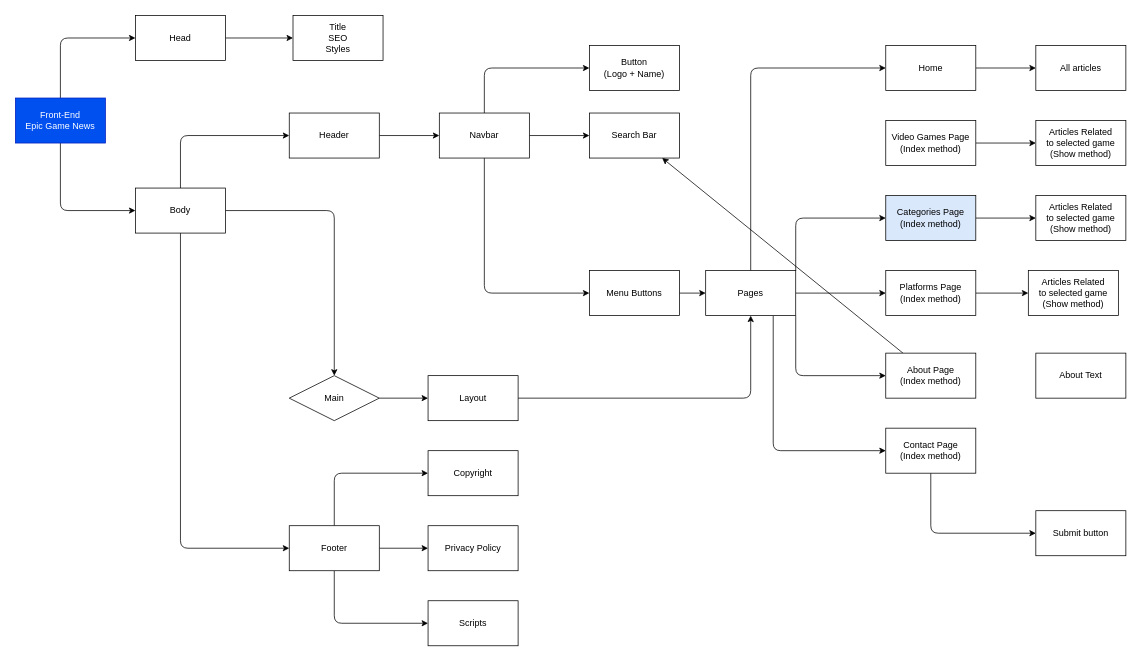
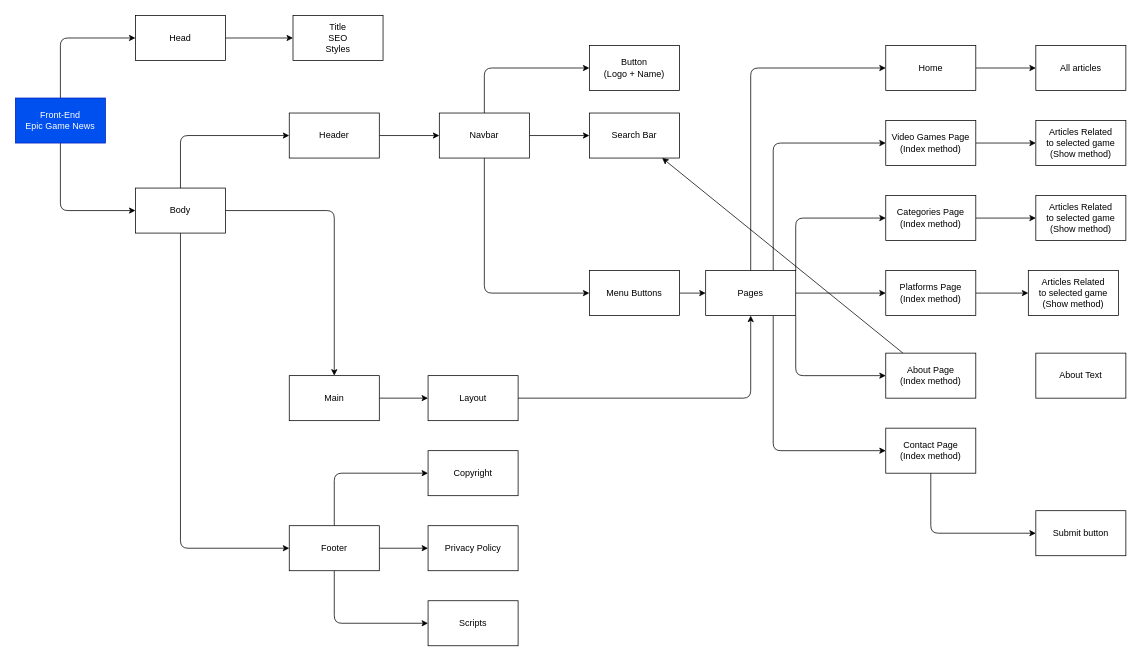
  <mxCell id="0" />
  <mxCell id="1" parent="0" />
  <mxCell id="2" value="" style="edgeStyle=none;html=1;" edge="1" parent="1" source="4" target="6"><mxGeometry relative="1" as="geometry"><Array as="points"><mxPoint x="80" y="50" /></Array></mxGeometry></mxCell>
  <mxCell id="3" style="edgeStyle=none;html=1;" edge="1" parent="1" source="4" target="10"><mxGeometry relative="1" as="geometry"><Array as="points"><mxPoint x="80" y="280" /></Array></mxGeometry></mxCell>
  <mxCell id="4" value="Front-End&lt;br&gt;Epic Game News" style="rounded=0;whiteSpace=wrap;html=1;fillColor=#0050ef;fontColor=#ffffff;strokeColor=#001DBC;" vertex="1" parent="1"><mxGeometry x="20" y="130" width="120" height="60" as="geometry" /></mxCell>
  <mxCell id="5" value="" style="edgeStyle=none;html=1;" edge="1" parent="1" source="6" target="11"><mxGeometry relative="1" as="geometry" /></mxCell>
  <mxCell id="6" value="Head" style="whiteSpace=wrap;html=1;rounded=0;" vertex="1" parent="1"><mxGeometry x="180" y="20" width="120" height="60" as="geometry" /></mxCell>
  <mxCell id="7" value="" style="edgeStyle=none;html=1;" edge="1" parent="1" source="10" target="13"><mxGeometry relative="1" as="geometry"><Array as="points"><mxPoint x="240" y="180" /></Array></mxGeometry></mxCell>
  <mxCell id="8" value="" style="edgeStyle=none;html=1;" edge="1" parent="1" source="10" target="15"><mxGeometry relative="1" as="geometry"><Array as="points"><mxPoint x="445" y="280" /></Array></mxGeometry></mxCell>
  <mxCell id="9" value="" style="edgeStyle=none;html=1;" edge="1" parent="1" source="10" target="19"><mxGeometry relative="1" as="geometry"><Array as="points"><mxPoint x="240" y="730" /></Array></mxGeometry></mxCell>
  <mxCell id="10" value="Body" style="whiteSpace=wrap;html=1;rounded=0;" vertex="1" parent="1"><mxGeometry x="180" y="250" width="120" height="60" as="geometry" /></mxCell>
  <mxCell id="11" value="Title&lt;br&gt;SEO&lt;br&gt;Styles" style="whiteSpace=wrap;html=1;rounded=0;" vertex="1" parent="1"><mxGeometry x="390" y="20" width="120" height="60" as="geometry" /></mxCell>
  <mxCell id="12" value="" style="edgeStyle=none;html=1;" edge="1" parent="1" source="13" target="23"><mxGeometry relative="1" as="geometry" /></mxCell>
  <mxCell id="13" value="Header" style="whiteSpace=wrap;html=1;rounded=0;" vertex="1" parent="1"><mxGeometry x="385" y="150" width="120" height="60" as="geometry" /></mxCell>
  <mxCell id="14" value="" style="edgeStyle=none;html=1;" edge="1" parent="1" source="15" target="50"><mxGeometry relative="1" as="geometry" /></mxCell>
- <mxCell id="15" value="Main" style="rhombus;whiteSpace=wrap;html=1;" vertex="1" parent="1"><mxGeometry x="385" y="500" width="120" height="60" as="geometry" /></mxCell>
+ <mxCell id="15" value="Main" style="whiteSpace=wrap;html=1;rounded=0;" vertex="1" parent="1"><mxGeometry x="385" y="500" width="120" height="60" as="geometry" /></mxCell>
  <mxCell id="16" value="" style="edgeStyle=none;html=1;" edge="1" parent="1" source="19" target="51"><mxGeometry relative="1" as="geometry"><Array as="points"><mxPoint x="445" y="830" /></Array></mxGeometry></mxCell>
  <mxCell id="17" value="" style="edgeStyle=none;html=1;" edge="1" parent="1" source="19" target="52"><mxGeometry relative="1" as="geometry"><Array as="points"><mxPoint x="445" y="630" /></Array></mxGeometry></mxCell>
  <mxCell id="18" value="" style="edgeStyle=none;html=1;" edge="1" parent="1" source="19" target="53"><mxGeometry relative="1" as="geometry"><Array as="points" /></mxGeometry></mxCell>
  <mxCell id="19" value="Footer" style="whiteSpace=wrap;html=1;rounded=0;" vertex="1" parent="1"><mxGeometry x="385" y="700" width="120" height="60" as="geometry" /></mxCell>
  <mxCell id="20" value="" style="edgeStyle=none;html=1;" edge="1" parent="1" source="23" target="24"><mxGeometry relative="1" as="geometry"><Array as="points"><mxPoint x="645" y="90" /></Array></mxGeometry></mxCell>
  <mxCell id="21" value="" style="edgeStyle=none;html=1;" edge="1" parent="1" source="23" target="25"><mxGeometry relative="1" as="geometry" /></mxCell>
  <mxCell id="22" value="" style="edgeStyle=none;html=1;entryX=0;entryY=0.5;entryDx=0;entryDy=0;" edge="1" parent="1" source="23" target="33"><mxGeometry relative="1" as="geometry"><Array as="points"><mxPoint x="645" y="390" /></Array></mxGeometry></mxCell>
  <mxCell id="23" value="Navbar" style="whiteSpace=wrap;html=1;rounded=0;" vertex="1" parent="1"><mxGeometry x="585" y="150" width="120" height="60" as="geometry" /></mxCell>
  <mxCell id="24" value="Button&lt;br&gt;(Logo + Name)" style="whiteSpace=wrap;html=1;rounded=0;" vertex="1" parent="1"><mxGeometry x="785" y="60" width="120" height="60" as="geometry" /></mxCell>
  <mxCell id="25" value="Search Bar" style="whiteSpace=wrap;html=1;rounded=0;" vertex="1" parent="1"><mxGeometry x="785" y="150" width="120" height="60" as="geometry" /></mxCell>
+ <mxCell id="26" value="" style="edgeStyle=none;html=1;entryX=0;entryY=0.5;entryDx=0;entryDy=0;exitX=0.75;exitY=0;exitDx=0;exitDy=0;" edge="1" parent="1" source="54" target="35"><mxGeometry relative="1" as="geometry"><Array as="points"><mxPoint x="1030" y="190" /></Array></mxGeometry></mxCell>
  <mxCell id="27" style="edgeStyle=none;html=1;entryX=0;entryY=0.5;entryDx=0;entryDy=0;" edge="1" parent="1" source="54" target="37"><mxGeometry relative="1" as="geometry"><Array as="points"><mxPoint x="1000" y="90" /></Array></mxGeometry></mxCell>
  <mxCell id="28" value="" style="edgeStyle=none;html=1;entryX=0;entryY=0.5;entryDx=0;entryDy=0;exitX=1;exitY=0;exitDx=0;exitDy=0;" edge="1" parent="1" source="54" target="39"><mxGeometry relative="1" as="geometry"><Array as="points"><mxPoint x="1060" y="290" /></Array></mxGeometry></mxCell>
  <mxCell id="29" value="" style="edgeStyle=none;html=1;entryX=0;entryY=0.5;entryDx=0;entryDy=0;exitX=1;exitY=0.5;exitDx=0;exitDy=0;" edge="1" parent="1" source="54" target="41"><mxGeometry relative="1" as="geometry" /></mxCell>
  <mxCell id="30" style="edgeStyle=none;html=1;entryX=0;entryY=0.5;entryDx=0;entryDy=0;exitX=1;exitY=1;exitDx=0;exitDy=0;" edge="1" parent="1" source="54" target="43"><mxGeometry relative="1" as="geometry"><Array as="points"><mxPoint x="1060" y="500" /></Array></mxGeometry></mxCell>
  <mxCell id="31" value="" style="edgeStyle=none;html=1;entryX=0;entryY=0.5;entryDx=0;entryDy=0;exitX=0.75;exitY=1;exitDx=0;exitDy=0;" edge="1" parent="1" source="54" target="45"><mxGeometry relative="1" as="geometry"><Array as="points"><mxPoint x="1030" y="600" /></Array></mxGeometry></mxCell>
  <mxCell id="32" value="" style="edgeStyle=none;html=1;" edge="1" parent="1" source="33" target="54"><mxGeometry relative="1" as="geometry" /></mxCell>
  <mxCell id="33" value="Menu Buttons" style="whiteSpace=wrap;html=1;rounded=0;" vertex="1" parent="1"><mxGeometry x="785" y="360" width="120" height="60" as="geometry" /></mxCell>
  <mxCell id="34" value="" style="edgeStyle=none;html=1;" edge="1" parent="1" source="35" target="47"><mxGeometry relative="1" as="geometry" /></mxCell>
  <mxCell id="35" value="Video Games Page&lt;br&gt;(Index method)" style="whiteSpace=wrap;html=1;rounded=0;" vertex="1" parent="1"><mxGeometry x="1180" y="160" width="120" height="60" as="geometry" /></mxCell>
  <mxCell id="36" value="" style="edgeStyle=none;html=1;" edge="1" parent="1" source="37" target="48"><mxGeometry relative="1" as="geometry" /></mxCell>
  <mxCell id="37" value="Home" style="whiteSpace=wrap;html=1;rounded=0;" vertex="1" parent="1"><mxGeometry x="1180" y="60" width="120" height="60" as="geometry" /></mxCell>
  <mxCell id="38" style="edgeStyle=none;html=1;" edge="1" parent="1" source="39" target="55"><mxGeometry relative="1" as="geometry" /></mxCell>
- <mxCell id="39" value="Categories&amp;nbsp;Page&lt;br&gt;(Index method)" style="whiteSpace=wrap;html=1;rounded=0;fillColor=#dae8fc;" vertex="1" parent="1"><mxGeometry x="1180" y="260" width="120" height="60" as="geometry" /></mxCell>
+ <mxCell id="39" value="Categories&amp;nbsp;Page&lt;br&gt;(Index method)" style="whiteSpace=wrap;html=1;rounded=0;" vertex="1" parent="1"><mxGeometry x="1180" y="260" width="120" height="60" as="geometry" /></mxCell>
  <mxCell id="40" style="edgeStyle=none;html=1;" edge="1" parent="1" source="41" target="56"><mxGeometry relative="1" as="geometry" /></mxCell>
  <mxCell id="41" value="Platforms&amp;nbsp;Page&lt;br&gt;(Index method)" style="whiteSpace=wrap;html=1;rounded=0;" vertex="1" parent="1"><mxGeometry x="1180" y="360" width="120" height="60" as="geometry" /></mxCell>
  <mxCell id="42" value="" style="edgeStyle=none;html=1;" edge="1" parent="1" source="43" target="25"><mxGeometry relative="1" as="geometry" /></mxCell>
  <mxCell id="43" value="About&amp;nbsp;Page&lt;br&gt;(Index method)" style="whiteSpace=wrap;html=1;rounded=0;" vertex="1" parent="1"><mxGeometry x="1180" y="470" width="120" height="60" as="geometry" /></mxCell>
  <mxCell id="44" value="" style="edgeStyle=none;html=1;entryX=0;entryY=0.5;entryDx=0;entryDy=0;" edge="1" parent="1" source="45" target="46"><mxGeometry relative="1" as="geometry"><Array as="points"><mxPoint x="1240" y="710" /></Array></mxGeometry></mxCell>
  <mxCell id="45" value="Contact&amp;nbsp;Page&lt;br&gt;(Index method)" style="whiteSpace=wrap;html=1;rounded=0;" vertex="1" parent="1"><mxGeometry x="1180" y="570" width="120" height="60" as="geometry" /></mxCell>
  <mxCell id="46" value="Submit button" style="whiteSpace=wrap;html=1;rounded=0;" vertex="1" parent="1"><mxGeometry x="1380" y="680" width="120" height="60" as="geometry" /></mxCell>
  <mxCell id="47" value="Articles Related&lt;br&gt;to selected game&lt;br&gt;(Show method)" style="whiteSpace=wrap;html=1;rounded=0;" vertex="1" parent="1"><mxGeometry x="1380" y="160" width="120" height="60" as="geometry" /></mxCell>
  <mxCell id="48" value="All articles" style="whiteSpace=wrap;html=1;rounded=0;" vertex="1" parent="1"><mxGeometry x="1380" y="60" width="120" height="60" as="geometry" /></mxCell>
  <mxCell id="49" style="edgeStyle=none;html=1;" edge="1" parent="1" source="50" target="54"><mxGeometry relative="1" as="geometry"><Array as="points"><mxPoint x="1000" y="530" /></Array></mxGeometry></mxCell>
  <mxCell id="50" value="Layout" style="whiteSpace=wrap;html=1;rounded=0;" vertex="1" parent="1"><mxGeometry x="570" y="500" width="120" height="60" as="geometry" /></mxCell>
  <mxCell id="51" value="Scripts" style="whiteSpace=wrap;html=1;rounded=0;" vertex="1" parent="1"><mxGeometry x="570" y="800" width="120" height="60" as="geometry" /></mxCell>
  <mxCell id="52" value="Copyright" style="whiteSpace=wrap;html=1;rounded=0;" vertex="1" parent="1"><mxGeometry x="570" y="600" width="120" height="60" as="geometry" /></mxCell>
  <mxCell id="53" value="Privacy Policy" style="whiteSpace=wrap;html=1;rounded=0;" vertex="1" parent="1"><mxGeometry x="570" y="700" width="120" height="60" as="geometry" /></mxCell>
  <mxCell id="54" value="Pages" style="whiteSpace=wrap;html=1;rounded=0;" vertex="1" parent="1"><mxGeometry x="940" y="360" width="120" height="60" as="geometry" /></mxCell>
  <mxCell id="55" value="Articles Related&lt;br&gt;to selected game&lt;br&gt;(Show method)" style="whiteSpace=wrap;html=1;rounded=0;" vertex="1" parent="1"><mxGeometry x="1380" y="260" width="120" height="60" as="geometry" /></mxCell>
  <mxCell id="56" value="Articles Related&lt;br&gt;to selected game&lt;br&gt;(Show method)" style="whiteSpace=wrap;html=1;rounded=0;" vertex="1" parent="1"><mxGeometry x="1370" y="360" width="120" height="60" as="geometry" /></mxCell>
  <mxCell id="57" value="About Text" style="whiteSpace=wrap;html=1;rounded=0;" vertex="1" parent="1"><mxGeometry x="1380" y="470" width="120" height="60" as="geometry" /></mxCell>
